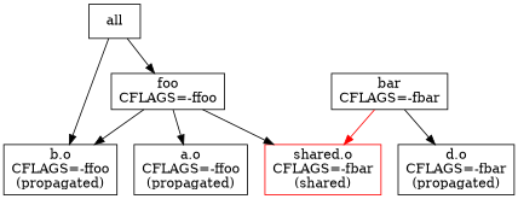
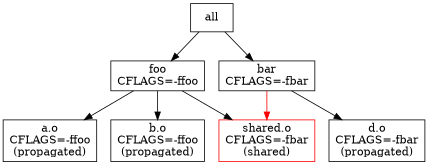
  digraph {
    node [shape=record]
    n1 [label="foo\nCFLAGS=-ffoo"]
    n2 [label="a.o\nCFLAGS=-ffoo\n(propagated)"]
    n3 [label="b.o\nCFLAGS=-ffoo\n(propagated)"]
    n4 [color=red label="shared.o\nCFLAGS=-fbar\n(shared)"]
    n5 [label="bar\nCFLAGS=-fbar"]
    n6 [label="d.o\nCFLAGS=-fbar\n(propagated)"]
    all
    n1 -> n2
    n1 -> n3
    n1 -> n4
    n5 -> n4 [color=red]
    n5 -> n6
    all -> n1
-   all -> n3
+   all -> n5
  }
